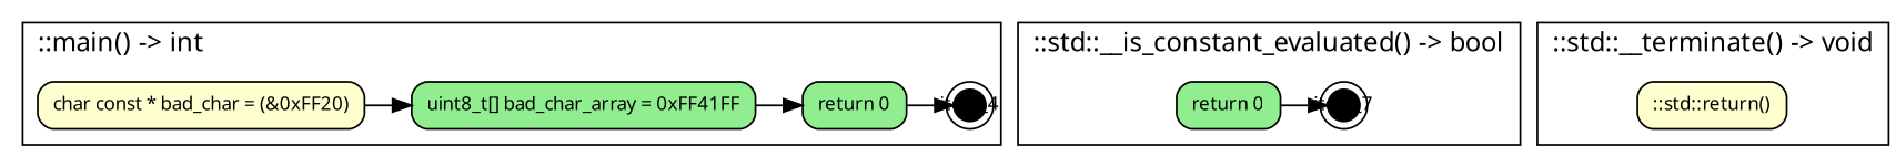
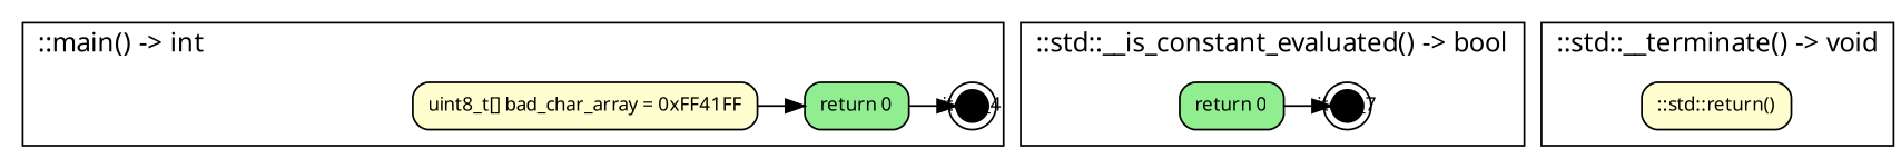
  digraph {
    fontname="SansSerif,sans-serif"
    labeljust=l
    nojustify=true
    rankdir=LR
    ranksep=0.35
    node [fillcolor="#fefece" fontname="SansSerif,sans-serif" fontsize=10 shape=box style="filled, rounded"]
-   n1 [height=0.35 label="char const * bad_char = (&0xFF20)"]
-   n2 [fillcolor=lightgreen height=0.35 label="uint8_t[] bad_char_array = 0xFF41FF"]
+   n2 [height=0.35 label="uint8_t[] bad_char_array = 0xFF41FF"]
    n3 [fillcolor=lightgreen height=0.35 label="return 0"]
    item_4 [fillcolor=black fixedsize=true height=0.12 shape=doublecircle width=0.12]
    n5 [height=0.35 label="::std::return()"]
    n6 [fillcolor=lightgreen height=0.35 label="return 0"]
    item_7 [fillcolor=black fixedsize=true height=0.12 shape=doublecircle width=0.12]
    subgraph cluster_1 {
      label="::main() -> int"
-     n1
      n2
      n3
      item_4
    }
    subgraph cluster_2 {
      label="::std::__terminate() -> void"
      n5
    }
    subgraph cluster_3 {
      label="::std::__is_constant_evaluated() -> bool"
      n6
      item_7
    }
-   n1 -> n2
    n2 -> n3
    n3 -> item_4
    item_4 -> n6 [style=invis]
    n6 -> item_7
    item_7 -> n5 [style=invis]
  }
